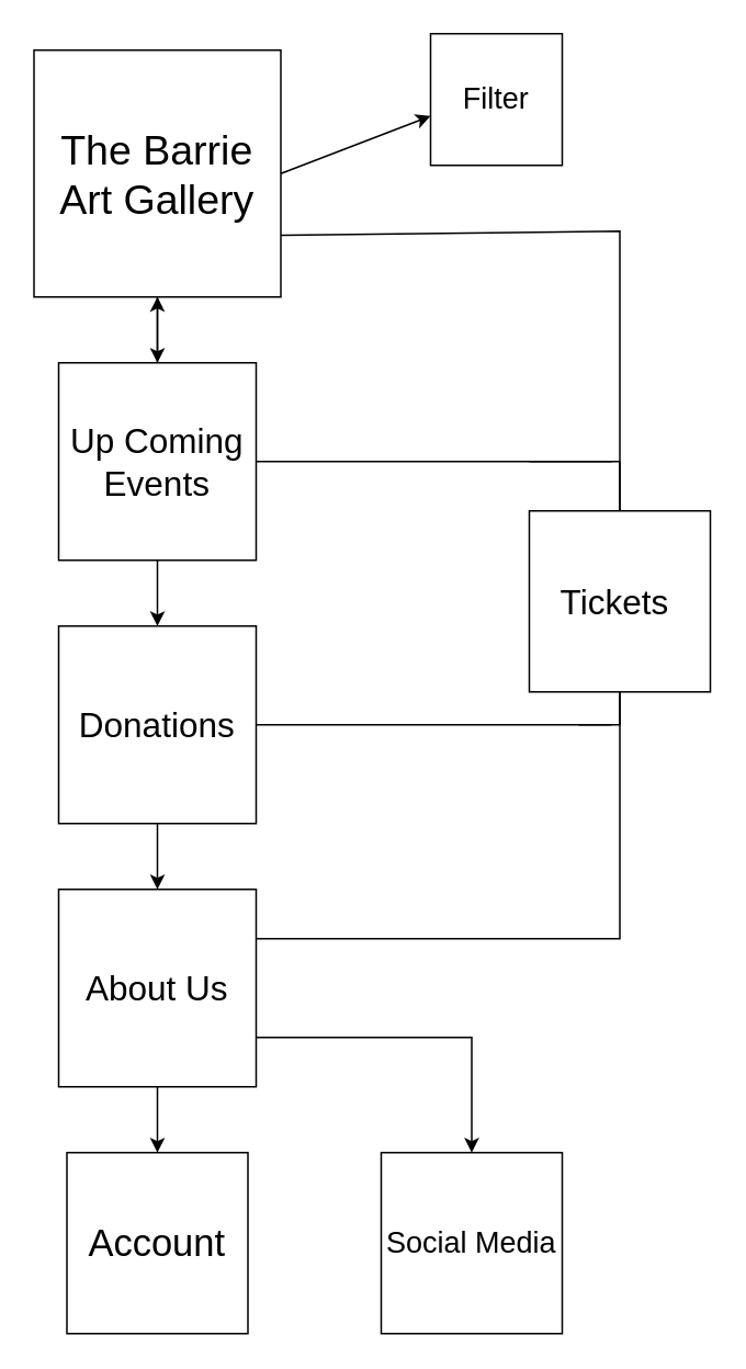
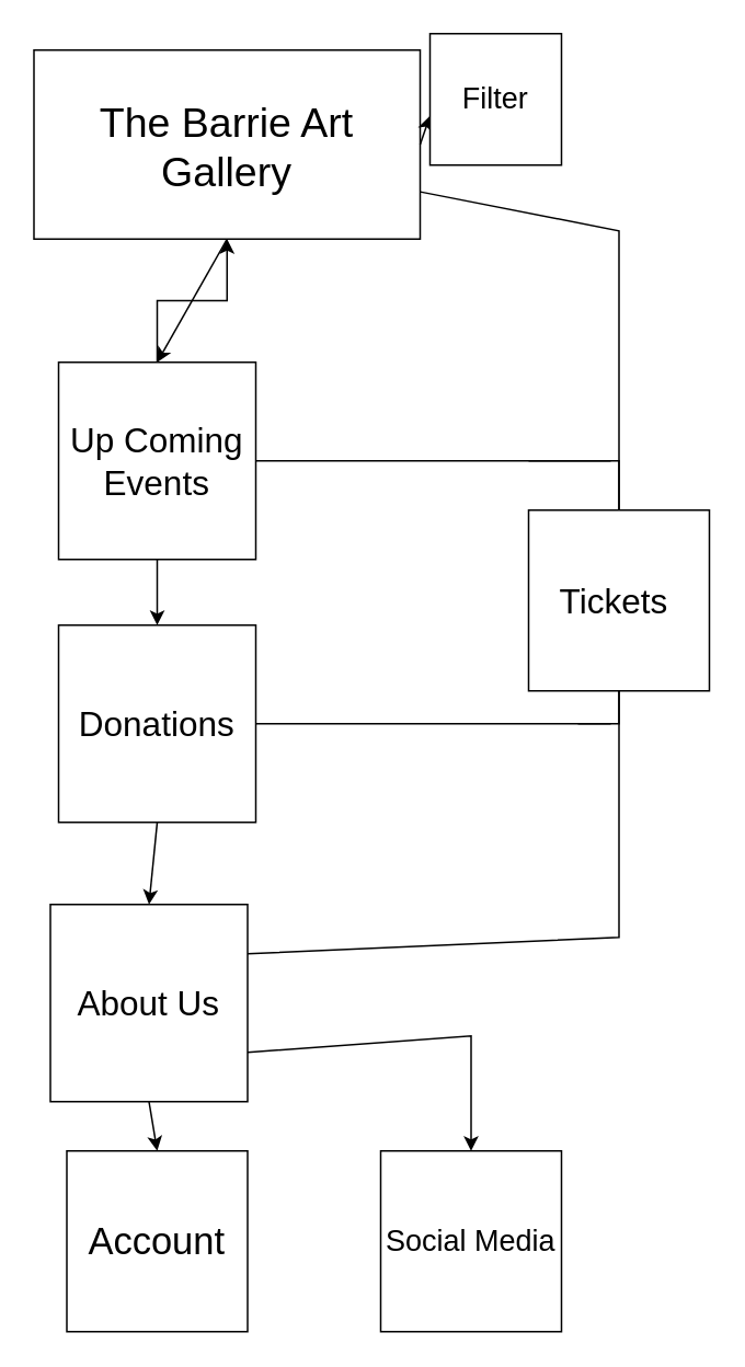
  <mxCell id="0" />
  <mxCell id="1" parent="0" />
- <mxCell id="2" value="&lt;span style=&quot;font-size: 25px;&quot;&gt;The Barrie Art Gallery&lt;/span&gt;" style="whiteSpace=wrap;html=1;aspect=fixed;" parent="1" vertex="1"><mxGeometry x="20" y="30" width="150" height="150" as="geometry" /></mxCell>
+ <mxCell id="2" value="&lt;span style=&quot;font-size: 25px;&quot;&gt;The Barrie Art Gallery&lt;/span&gt;" style="whiteSpace=wrap;html=1;aspect=fixed;" parent="1" vertex="1"><mxGeometry x="20" y="30" width="235" height="115" as="geometry" /></mxCell>
  <mxCell id="3" value="" style="endArrow=classic;html=1;rounded=0;exitX=1;exitY=0.5;exitDx=0;exitDy=0;" edge="1" parent="1" source="2"><mxGeometry width="50" height="50" relative="1" as="geometry"><mxPoint x="71" y="290" as="sourcePoint" /><mxPoint x="261" y="70" as="targetPoint" /><Array as="points" /></mxGeometry></mxCell>
  <mxCell id="4" value="&lt;font style=&quot;font-size: 18px;&quot;&gt;Filter&lt;/font&gt;" style="whiteSpace=wrap;html=1;aspect=fixed;" vertex="1" parent="1"><mxGeometry x="261" y="20" width="80" height="80" as="geometry" /></mxCell>
  <mxCell id="5" value="" style="edgeStyle=orthogonalEdgeStyle;rounded=0;orthogonalLoop=1;jettySize=auto;html=1;" edge="1" parent="1" source="6" target="2"><mxGeometry relative="1" as="geometry" /></mxCell>
  <mxCell id="6" value="&lt;font style=&quot;font-size: 21px;&quot;&gt;Up Coming Events&lt;/font&gt;" style="whiteSpace=wrap;html=1;aspect=fixed;" vertex="1" parent="1"><mxGeometry x="35" y="220" width="120" height="120" as="geometry" /></mxCell>
  <mxCell id="7" value="&lt;font style=&quot;font-size: 21px;&quot;&gt;Donations&lt;/font&gt;" style="whiteSpace=wrap;html=1;aspect=fixed;" vertex="1" parent="1"><mxGeometry x="35" y="380" width="120" height="120" as="geometry" /></mxCell>
- <mxCell id="8" value="&lt;font style=&quot;font-size: 21px;&quot;&gt;About Us&lt;/font&gt;" style="whiteSpace=wrap;html=1;aspect=fixed;" vertex="1" parent="1"><mxGeometry x="35" y="540" width="120" height="120" as="geometry" /></mxCell>
+ <mxCell id="8" value="&lt;font style=&quot;font-size: 21px;&quot;&gt;About Us&lt;/font&gt;" style="whiteSpace=wrap;html=1;aspect=fixed;" vertex="1" parent="1"><mxGeometry x="30" y="550" width="120" height="120" as="geometry" /></mxCell>
  <mxCell id="9" value="&lt;font style=&quot;font-size: 23px;&quot;&gt;Account&lt;/font&gt;" style="whiteSpace=wrap;html=1;aspect=fixed;" vertex="1" parent="1"><mxGeometry x="40" y="700" width="110" height="110" as="geometry" /></mxCell>
  <mxCell id="10" value="&lt;font style=&quot;font-size: 21px;&quot;&gt;Tickets&amp;nbsp;&lt;/font&gt;" style="whiteSpace=wrap;html=1;aspect=fixed;" vertex="1" parent="1"><mxGeometry x="321" y="310" width="110" height="110" as="geometry" /></mxCell>
  <mxCell id="11" value="&lt;font style=&quot;font-size: 18px;&quot;&gt;Social Media&lt;/font&gt;" style="whiteSpace=wrap;html=1;aspect=fixed;" vertex="1" parent="1"><mxGeometry x="231" y="700" width="110" height="110" as="geometry" /></mxCell>
  <mxCell id="12" value="" style="endArrow=classic;html=1;rounded=0;exitX=0.5;exitY=1;exitDx=0;exitDy=0;entryX=0.5;entryY=0;entryDx=0;entryDy=0;" edge="1" parent="1" source="2" target="6"><mxGeometry width="50" height="50" relative="1" as="geometry"><mxPoint x="71" y="360" as="sourcePoint" /><mxPoint x="101" y="220" as="targetPoint" /><Array as="points" /></mxGeometry></mxCell>
  <mxCell id="13" value="" style="endArrow=classic;html=1;rounded=0;exitX=0.5;exitY=1;exitDx=0;exitDy=0;entryX=0.5;entryY=0;entryDx=0;entryDy=0;" edge="1" parent="1" source="6" target="7"><mxGeometry width="50" height="50" relative="1" as="geometry"><mxPoint x="71" y="360" as="sourcePoint" /><mxPoint x="121" y="310" as="targetPoint" /></mxGeometry></mxCell>
  <mxCell id="14" value="" style="endArrow=classic;html=1;rounded=0;exitX=0.5;exitY=1;exitDx=0;exitDy=0;entryX=0.5;entryY=0;entryDx=0;entryDy=0;" edge="1" parent="1" source="7" target="8"><mxGeometry width="50" height="50" relative="1" as="geometry"><mxPoint x="71" y="540" as="sourcePoint" /><mxPoint x="121" y="490" as="targetPoint" /></mxGeometry></mxCell>
  <mxCell id="15" value="" style="endArrow=classic;html=1;rounded=0;exitX=0.5;exitY=1;exitDx=0;exitDy=0;entryX=0.5;entryY=0;entryDx=0;entryDy=0;" edge="1" parent="1" source="8" target="9"><mxGeometry width="50" height="50" relative="1" as="geometry"><mxPoint x="71" y="660" as="sourcePoint" /><mxPoint x="121" y="610" as="targetPoint" /></mxGeometry></mxCell>
  <mxCell id="16" value="" style="endArrow=classic;html=1;rounded=0;exitX=1;exitY=0.75;exitDx=0;exitDy=0;entryX=0.5;entryY=0;entryDx=0;entryDy=0;" edge="1" parent="1" source="8" target="11"><mxGeometry width="50" height="50" relative="1" as="geometry"><mxPoint x="161" y="620" as="sourcePoint" /><mxPoint x="211" y="570" as="targetPoint" /><Array as="points"><mxPoint x="286" y="630" /></Array></mxGeometry></mxCell>
  <mxCell id="17" value="" style="endArrow=none;html=1;rounded=0;exitX=1;exitY=0.75;exitDx=0;exitDy=0;entryX=0.5;entryY=0;entryDx=0;entryDy=0;" edge="1" parent="1" source="2" target="10"><mxGeometry width="50" height="50" relative="1" as="geometry"><mxPoint x="71" y="350" as="sourcePoint" /><mxPoint x="121" y="300" as="targetPoint" /><Array as="points"><mxPoint x="376" y="140" /></Array></mxGeometry></mxCell>
  <mxCell id="18" value="" style="endArrow=none;html=1;rounded=0;exitX=1;exitY=0.25;exitDx=0;exitDy=0;entryX=0.5;entryY=1;entryDx=0;entryDy=0;" edge="1" parent="1" source="8" target="10"><mxGeometry width="50" height="50" relative="1" as="geometry"><mxPoint x="71" y="540" as="sourcePoint" /><mxPoint x="121" y="490" as="targetPoint" /><Array as="points"><mxPoint x="376" y="570" /></Array></mxGeometry></mxCell>
  <mxCell id="19" value="" style="endArrow=none;html=1;rounded=0;exitX=1;exitY=0.5;exitDx=0;exitDy=0;" edge="1" parent="1" source="6"><mxGeometry width="50" height="50" relative="1" as="geometry"><mxPoint x="161" y="280" as="sourcePoint" /><mxPoint x="371" y="280" as="targetPoint" /></mxGeometry></mxCell>
  <mxCell id="20" value="" style="endArrow=none;html=1;rounded=0;exitX=1;exitY=0.5;exitDx=0;exitDy=0;" edge="1" parent="1" source="7"><mxGeometry width="50" height="50" relative="1" as="geometry"><mxPoint x="71" y="410" as="sourcePoint" /><mxPoint x="371" y="440" as="targetPoint" /></mxGeometry></mxCell>
  <mxCell id="21" value="" style="endArrow=none;html=1;rounded=0;entryX=0.5;entryY=1;entryDx=0;entryDy=0;" edge="1" parent="1" target="10"><mxGeometry width="50" height="50" relative="1" as="geometry"><mxPoint x="351" y="440" as="sourcePoint" /><mxPoint x="441" y="440" as="targetPoint" /><Array as="points"><mxPoint x="376" y="440" /></Array></mxGeometry></mxCell>
  <mxCell id="22" value="" style="endArrow=none;html=1;rounded=0;entryX=0.5;entryY=0;entryDx=0;entryDy=0;" edge="1" parent="1" target="10"><mxGeometry width="50" height="50" relative="1" as="geometry"><mxPoint x="321" y="280" as="sourcePoint" /><mxPoint x="361" y="240" as="targetPoint" /><Array as="points"><mxPoint x="376" y="280" /></Array></mxGeometry></mxCell>
